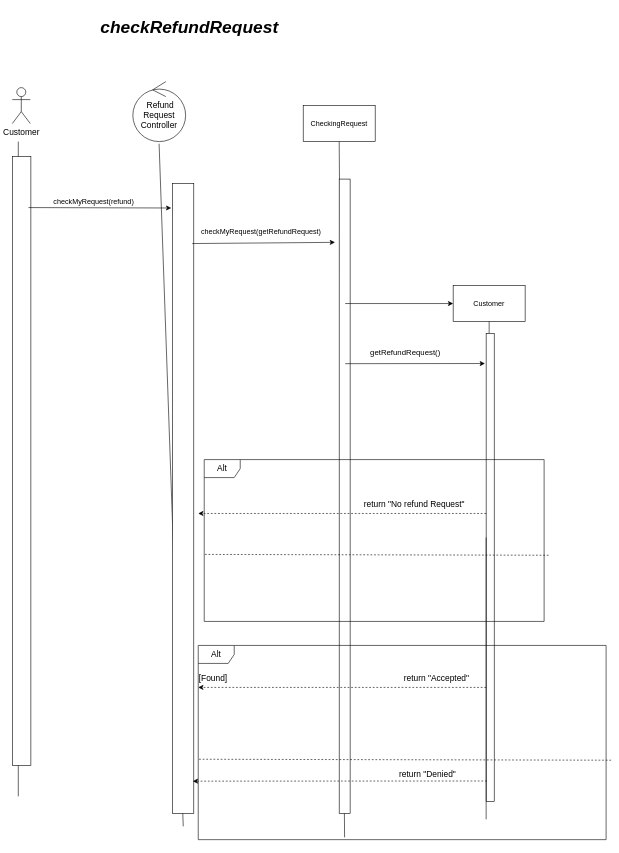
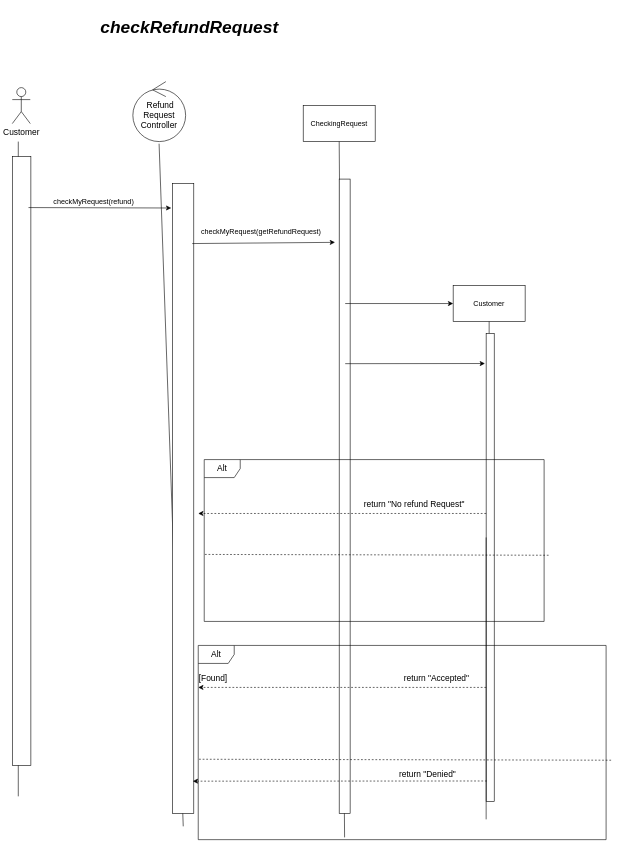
  <mxCell id="0" />
  <mxCell id="1" parent="0" />
  <mxCell id="2" value="Customer" style="shape=umlActor;verticalLabelPosition=bottom;verticalAlign=top;html=1;fontSize=14;" vertex="1" parent="1"><mxGeometry x="20" y="145" width="30" height="60" as="geometry" /></mxCell>
  <mxCell id="3" value="" style="endArrow=none;html=1;rounded=0;fontSize=14;" edge="1" parent="1"><mxGeometry width="50" height="50" relative="1" as="geometry"><mxPoint x="30" y="1326.6" as="sourcePoint" /><mxPoint x="30" y="235" as="targetPoint" /></mxGeometry></mxCell>
  <mxCell id="4" value="&amp;nbsp;Refund Request&lt;br&gt;Controller" style="ellipse;shape=umlControl;whiteSpace=wrap;html=1;fontSize=14;" vertex="1" parent="1"><mxGeometry x="221" y="135" width="88" height="100" as="geometry" /></mxCell>
  <mxCell id="5" value="" style="endArrow=none;html=1;rounded=0;fontSize=14;entryX=0.497;entryY=1.035;entryDx=0;entryDy=0;entryPerimeter=0;startArrow=none;" edge="1" parent="1" target="4"><mxGeometry width="50" height="50" relative="1" as="geometry"><mxPoint x="305" y="1376.6" as="sourcePoint" /><mxPoint x="184.5" y="225" as="targetPoint" /></mxGeometry></mxCell>
  <mxCell id="6" value="CheckingRequest" style="rounded=0;whiteSpace=wrap;html=1;fontSize=12;" vertex="1" parent="1"><mxGeometry x="505" y="175" width="120" height="60" as="geometry" /></mxCell>
  <mxCell id="7" value="" style="endArrow=none;html=1;rounded=0;fontSize=14;entryX=0.5;entryY=1;entryDx=0;entryDy=0;startArrow=none;" edge="1" parent="1" target="6"><mxGeometry width="50" height="50" relative="1" as="geometry"><mxPoint x="574" y="1395" as="sourcePoint" /><mxPoint x="389.5" y="225" as="targetPoint" /></mxGeometry></mxCell>
  <mxCell id="8" value="&lt;blockquote style=&quot;margin: 0 0 0 40px; border: none; padding: 0px;&quot;&gt;&lt;br&gt;&lt;/blockquote&gt;" style="text;html=1;strokeColor=none;fillColor=none;align=center;verticalAlign=middle;whiteSpace=wrap;rounded=0;fontSize=12;" vertex="1" parent="1"><mxGeometry x="240" y="335" width="60" height="30" as="geometry" /></mxCell>
  <mxCell id="9" value="" style="html=1;points=[];perimeter=orthogonalPerimeter;fontSize=14;" vertex="1" parent="1"><mxGeometry x="20" y="260" width="30.99" height="1015" as="geometry" /></mxCell>
  <mxCell id="10" value="" style="html=1;points=[];perimeter=orthogonalPerimeter;fontSize=14;" vertex="1" parent="1"><mxGeometry x="287" y="305" width="35.59" height="1050" as="geometry" /></mxCell>
  <mxCell id="11" value="" style="html=1;points=[];perimeter=orthogonalPerimeter;fontSize=14;" vertex="1" parent="1"><mxGeometry x="565" y="297.5" width="18.23" height="1057.5" as="geometry" /></mxCell>
  <mxCell id="12" value="" style="endArrow=classic;html=1;rounded=0;fontSize=14;" edge="1" parent="1"><mxGeometry width="50" height="50" relative="1" as="geometry"><mxPoint x="320" y="405" as="sourcePoint" /><mxPoint x="558" y="403" as="targetPoint" /></mxGeometry></mxCell>
  <mxCell id="13" value="&lt;span style=&quot;font-size: 12px;&quot;&gt;checkMyRequest&lt;/span&gt;&lt;span style=&quot;font-size: 12px;&quot;&gt;(getRefundRequest)&lt;/span&gt;" style="text;html=1;strokeColor=none;fillColor=none;align=center;verticalAlign=middle;whiteSpace=wrap;rounded=0;fontSize=14;" vertex="1" parent="1"><mxGeometry x="430" y="365" width="10" height="40" as="geometry" /></mxCell>
  <mxCell id="14" value="" style="endArrow=classic;html=1;rounded=0;fontSize=14;entryX=0.05;entryY=0.069;entryDx=0;entryDy=0;entryPerimeter=0;" edge="1" parent="1"><mxGeometry width="50" height="50" relative="1" as="geometry"><mxPoint x="47" y="345" as="sourcePoint" /><mxPoint x="285" y="345.71" as="targetPoint" /></mxGeometry></mxCell>
  <mxCell id="15" value="&lt;font style=&quot;font-size: 12px;&quot;&gt;checkMyRequest(refund)&lt;/font&gt;" style="text;html=1;strokeColor=none;fillColor=none;align=center;verticalAlign=middle;whiteSpace=wrap;rounded=0;fontSize=14;" vertex="1" parent="1"><mxGeometry x="151" y="315" width="10" height="40" as="geometry" /></mxCell>
  <mxCell id="16" value="&lt;font style=&quot;font-size: 29px;&quot;&gt;&lt;b&gt;&lt;i&gt;checkRefundRequest&lt;/i&gt;&lt;/b&gt;&lt;/font&gt;" style="text;html=1;align=center;verticalAlign=middle;resizable=0;points=[];autosize=1;strokeColor=none;fillColor=none;fontSize=29;" vertex="1" parent="1"><mxGeometry x="155" y="20" width="320" height="50" as="geometry" /></mxCell>
  <mxCell id="17" value="Customer" style="rounded=0;whiteSpace=wrap;html=1;fontSize=12;" vertex="1" parent="1"><mxGeometry x="755" y="475" width="120" height="60" as="geometry" /></mxCell>
  <mxCell id="18" value="" style="endArrow=none;html=1;rounded=0;fontSize=14;entryX=0.5;entryY=1;entryDx=0;entryDy=0;startArrow=none;" edge="1" parent="1" source="20" target="17"><mxGeometry width="50" height="50" relative="1" as="geometry"><mxPoint x="810" y="895" as="sourcePoint" /><mxPoint x="575" y="215" as="targetPoint" /></mxGeometry></mxCell>
  <mxCell id="19" value="" style="endArrow=classic;html=1;rounded=0;fontSize=14;entryX=0;entryY=0.5;entryDx=0;entryDy=0;" edge="1" parent="1" target="17"><mxGeometry width="50" height="50" relative="1" as="geometry"><mxPoint x="575" y="505" as="sourcePoint" /><mxPoint x="800" y="445" as="targetPoint" /></mxGeometry></mxCell>
  <mxCell id="20" value="" style="html=1;points=[];perimeter=orthogonalPerimeter;fontSize=14;" vertex="1" parent="1"><mxGeometry x="810" y="555" width="13.45" height="780" as="geometry" /></mxCell>
  <mxCell id="21" value="" style="endArrow=none;html=1;rounded=0;fontSize=14;startArrow=none;" edge="1" parent="1"><mxGeometry width="50" height="50" relative="1" as="geometry"><mxPoint x="810" y="895" as="sourcePoint" /><mxPoint x="810" y="1365" as="targetPoint" /></mxGeometry></mxCell>
  <mxCell id="22" value="" style="endArrow=classic;html=1;rounded=0;fontSize=14;exitX=0.549;exitY=0.291;exitDx=0;exitDy=0;exitPerimeter=0;" edge="1" parent="1" source="11"><mxGeometry width="50" height="50" relative="1" as="geometry"><mxPoint x="575" y="599.44" as="sourcePoint" /><mxPoint x="808" y="605" as="targetPoint" /></mxGeometry></mxCell>
- <mxCell id="23" value="&lt;font style=&quot;font-size: 13px;&quot;&gt;getRefundRequest()&lt;/font&gt;" style="text;html=1;align=center;verticalAlign=middle;resizable=0;points=[];autosize=1;strokeColor=none;fillColor=none;fontSize=29;" vertex="1" parent="1"><mxGeometry x="605" y="557" width="140" height="50" as="geometry" /></mxCell>
  <mxCell id="24" value="Alt" style="shape=umlFrame;whiteSpace=wrap;html=1;fontSize=14;" vertex="1" parent="1"><mxGeometry x="340" y="765.16" width="566.66" height="269.84" as="geometry" /></mxCell>
  <mxCell id="25" value="" style="endArrow=none;dashed=1;html=1;rounded=0;fontSize=14;exitX=0.002;exitY=0.586;exitDx=0;exitDy=0;exitPerimeter=0;entryX=1.014;entryY=0.591;entryDx=0;entryDy=0;entryPerimeter=0;" edge="1" parent="1" source="24" target="24"><mxGeometry width="50" height="50" relative="1" as="geometry"><mxPoint x="880" y="985.16" as="sourcePoint" /><mxPoint x="930" y="935.16" as="targetPoint" /></mxGeometry></mxCell>
  <mxCell id="26" value="" style="endArrow=classic;html=1;rounded=0;fontSize=14;dashed=1;" edge="1" parent="1"><mxGeometry width="50" height="50" relative="1" as="geometry"><mxPoint x="810" y="855" as="sourcePoint" /><mxPoint x="330" y="855" as="targetPoint" /></mxGeometry></mxCell>
  <mxCell id="27" value="return &quot;No refund Request&quot;" style="text;html=1;strokeColor=none;fillColor=none;align=center;verticalAlign=middle;whiteSpace=wrap;rounded=0;fontSize=14;" vertex="1" parent="1"><mxGeometry x="583.23" y="825" width="215" height="29.84" as="geometry" /></mxCell>
  <mxCell id="28" value="Alt" style="shape=umlFrame;whiteSpace=wrap;html=1;fontSize=14;" vertex="1" parent="1"><mxGeometry x="330" y="1075" width="680" height="323.81" as="geometry" /></mxCell>
  <mxCell id="29" value="[Found]" style="text;html=1;strokeColor=none;fillColor=none;align=center;verticalAlign=middle;whiteSpace=wrap;rounded=0;fontSize=14;" vertex="1" parent="1"><mxGeometry x="325" y="1114.84" width="60" height="30" as="geometry" /></mxCell>
  <mxCell id="30" value="" style="endArrow=none;dashed=1;html=1;rounded=0;fontSize=14;exitX=0.002;exitY=0.586;exitDx=0;exitDy=0;exitPerimeter=0;entryX=1.014;entryY=0.591;entryDx=0;entryDy=0;entryPerimeter=0;" edge="1" parent="1" source="28" target="28"><mxGeometry width="50" height="50" relative="1" as="geometry"><mxPoint x="880" y="1275" as="sourcePoint" /><mxPoint x="930" y="1225" as="targetPoint" /></mxGeometry></mxCell>
  <mxCell id="31" value="" style="endArrow=classic;html=1;rounded=0;fontSize=14;dashed=1;" edge="1" parent="1"><mxGeometry width="50" height="50" relative="1" as="geometry"><mxPoint x="810" y="1145" as="sourcePoint" /><mxPoint x="330" y="1145" as="targetPoint" /></mxGeometry></mxCell>
  <mxCell id="32" value="return &quot;Accepted&quot;" style="text;html=1;strokeColor=none;fillColor=none;align=center;verticalAlign=middle;whiteSpace=wrap;rounded=0;fontSize=14;" vertex="1" parent="1"><mxGeometry x="620" y="1115" width="215" height="29.84" as="geometry" /></mxCell>
  <mxCell id="33" value="return &quot;Denied&quot;" style="text;html=1;strokeColor=none;fillColor=none;align=center;verticalAlign=middle;whiteSpace=wrap;rounded=0;fontSize=14;" vertex="1" parent="1"><mxGeometry x="605" y="1275" width="215" height="29.84" as="geometry" /></mxCell>
  <mxCell id="34" value="" style="endArrow=classic;html=1;rounded=0;fontSize=14;dashed=1;entryX=0.927;entryY=0.886;entryDx=0;entryDy=0;entryPerimeter=0;" edge="1" parent="1"><mxGeometry width="50" height="50" relative="1" as="geometry"><mxPoint x="811" y="1301" as="sourcePoint" /><mxPoint x="320.992" y="1301.3" as="targetPoint" /></mxGeometry></mxCell>
